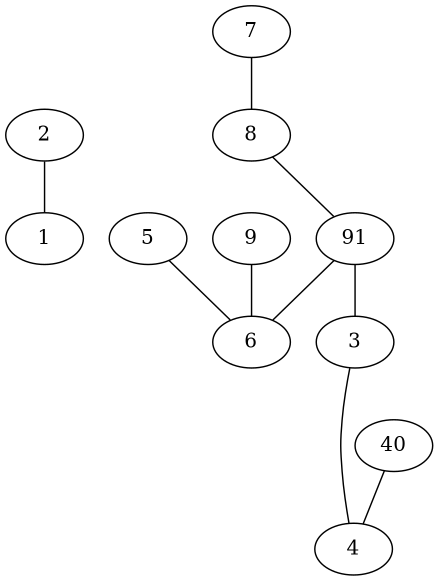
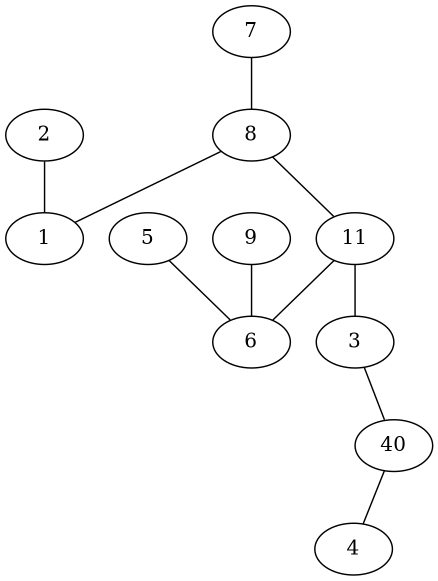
  graph {
    node [radius=0]
    edge [order=-1]
    1 [position="[176, 140, 453]"]
    2 [position="[178, 134, 451]"]
    3 [position="[268, 146, 421]"]
    4 [position="[264, 155, 426]"]
    5 [position="[139, 216, 451]"]
    6 [position="[148, 209, 443]"]
    7 [position="[205, 165, 468]"]
    8 [position="[194, 164, 459]"]
-   11 [position="[197, 174, 444]" label=91]
+   11 [position="[197, 174, 444]"]
    9 [position="[148, 230, 438]"]
    n11 [label=40 position="[412, 262, 462]"]
    2 -- 1 [edge_points="[[177, 135, 452], [177, 136, 452], [176, 137, 452], [176, 138, 453], [176, 139, 453], ]"]
-   3 -- 4 [edge_points="[[267, 147, 422], [266, 148, 422], [266, 149, 423], [265, 150, 424], [265, 151, 425], [265, 152, 425], [264, 153, 426], [264, 154, 426], ]"]
+   3 -- n11 [edge_points="[[267, 147, 422], [266, 148, 422], [266, 149, 423], [265, 150, 424], [265, 151, 425], [265, 152, 425], [264, 153, 426], [264, 154, 426], ]"]
    5 -- 6 [edge_points="[[139, 215, 451], [139, 214, 451], [139, 213, 451], [140, 212, 450], [141, 211, 449], [142, 211, 448], [143, 210, 447], [144, 210, 446], [145, 210, 446], [146, 209, 446], [147, 209, 445], [147, 209, 444], ]"]
    7 -- 8 [edge_points="[[204, 165, 467], [203, 165, 466], [202, 165, 465], [201, 165, 464], [200, 165, 464], [199, 165, 463], [198, 165, 463], [197, 165, 462], [196, 164, 461], [195, 164, 460], ]"]
+   8 -- 1 [edge_points="[[193, 163, 459], [193, 162, 460], [192, 161, 460], [191, 160, 460], [190, 159, 461], [189, 158, 461], [189, 157, 461], [188, 156, 461], [188, 155, 460], [187, 154, 459], [186, 153, 459], [186, 152, 459], [185, 151, 459], [184, 150, 458], [184, 149, 458], [183, 148, 457], [182, 147, 457], [181, 146, 456], [180, 145, 455], [179, 144, 455], [178, 143, 454], [177, 142, 453], [177, 141, 453], ]"]
    8 -- 11 [edge_points="[[194, 165, 458], [194, 165, 457], [194, 166, 456], [195, 167, 455], [195, 167, 454], [195, 168, 453], [195, 169, 452], [195, 169, 451], [196, 170, 450], [196, 171, 449], [197, 171, 448], [196, 172, 447], [197, 173, 446], [197, 174, 445], ]"]
    11 -- 3 [edge_points="[[198, 175, 443], [199, 174, 443], [200, 174, 442], [201, 175, 441], [202, 174, 441], [203, 174, 441], [204, 174, 440], [205, 174, 440], [206, 174, 440], [207, 174, 439], [208, 174, 439], [209, 173, 439], [210, 173, 439], [211, 173, 440], [212, 173, 440], [213, 173, 440], [214, 173, 440], [215, 173, 440], [216, 172, 440], [217, 172, 440], [218, 172, 440], [219, 172, 440], [220, 171, 440], [221, 171, 440], [222, 171, 439], [223, 171, 439], [224, 171, 439], [225, 171, 439], [226, 170, 438], [227, 170, 438], [228, 170, 438], [229, 170, 438], [230, 169, 437], [231, 169, 436], [232, 169, 436], [233, 169, 436], [234, 169, 436], [235, 169, 436], [236, 169, 435], [237, 169, 435], [238, 169, 435], [239, 169, 435], [240, 168, 434], [241, 168, 434], [242, 168, 434], [243, 167, 433], [244, 166, 433], [245, 167, 433], [246, 167, 433], [247, 166, 432], [248, 166, 432], [249, 165, 432], [250, 164, 431], [251, 164, 431], [252, 163, 430], [253, 163, 430], [254, 162, 430], [255, 162, 429], [256, 161, 429], [257, 160, 429], [258, 159, 428], [259, 159, 428], [260, 158, 428], [261, 157, 427], [262, 157, 427], [263, 156, 427], ]"]
    11 -- 6 [edge_points="[[196, 175, 443], [195, 175, 443], [194, 176, 442], [193, 177, 441], [192, 178, 441], [191, 179, 441], [190, 180, 440], [189, 180, 440], [188, 181, 440], [187, 181, 440], [186, 182, 440], [185, 182, 440], [184, 183, 441], [183, 183, 441], [182, 184, 442], [181, 185, 442], [180, 185, 442], [179, 186, 442], [178, 187, 442], [177, 188, 442], [176, 189, 443], [175, 189, 443], [174, 190, 443], [173, 191, 443], [172, 191, 443], [171, 192, 443], [170, 193, 443], [169, 193, 443], [168, 194, 443], [167, 195, 443], [166, 196, 443], [165, 196, 443], [164, 197, 443], [163, 198, 443], [162, 198, 443], [161, 199, 443], [160, 200, 443], [159, 200, 443], [158, 200, 443], [157, 201, 443], [156, 202, 443], [155, 202, 443], [154, 203, 443], [153, 204, 443], [152, 205, 443], [151, 206, 443], [150, 207, 443], [149, 208, 443], ]"]
    9 -- 6 [edge_points="[[148, 229, 437], [147, 228, 436], [147, 227, 436], [147, 226, 436], [146, 225, 436], [145, 224, 437], [145, 223, 437], [144, 222, 437], [144, 221, 437], [145, 220, 438], [144, 219, 438], [144, 218, 438], [145, 217, 439], [145, 216, 439], [145, 215, 440], [146, 214, 441], [146, 213, 441], [147, 212, 442], [147, 211, 443], [148, 210, 443], ]"]
    n11 -- 4 [edge_points="[[411, 261, 462], [410, 260, 463], [409, 259, 462], [408, 258, 461], [408, 257, 462], [407, 256, 462], [406, 255, 461], [405, 254, 461], [404, 253, 460], [403, 252, 459], [402, 251, 458], [401, 250, 457], [400, 249, 456], [400, 248, 455], [400, 247, 455], [400, 246, 454], [400, 245, 454], [400, 244, 453], [400, 243, 453], [400, 242, 452], [400, 241, 452], [400, 240, 451], [400, 239, 450], [400, 238, 450], [399, 237, 450], [398, 236, 449], [399, 235, 449], [398, 234, 449], [398, 233, 449], [397, 232, 449], [397, 231, 449], [397, 230, 449], [397, 229, 449], [396, 228, 448], [395, 227, 448], [394, 226, 447], [394, 225, 447], [393, 224, 447], [392, 223, 447], [391, 223, 447], [390, 222, 447], [389, 221, 447], [388, 220, 447], [387, 219, 447], [386, 219, 447], [385, 219, 447], [384, 219, 446], [383, 218, 445], [382, 218, 445], [381, 217, 445], [380, 216, 445], [379, 216, 445], [378, 216, 444], [377, 215, 444], [376, 215, 444], [375, 215, 443], [374, 214, 443], [373, 214, 443], [372, 214, 442], [371, 213, 442], [370, 213, 442], [369, 212, 442], [368, 212, 441], [367, 211, 441], [366, 211, 441], [365, 210, 441], [364, 210, 440], [363, 209, 440], [362, 209, 440], [361, 209, 440], [360, 208, 439], [359, 208, 439], [358, 207, 439], [357, 207, 439], [356, 207, 438], [355, 206, 438], [354, 206, 438], [353, 205, 438], [352, 204, 438], [351, 204, 438], [350, 203, 437], [349, 202, 437], [348, 202, 436], [347, 201, 436], [346, 201, 436], [345, 200, 436], [344, 199, 436], [343, 199, 436], [342, 198, 436], [341, 198, 436], [340, 197, 436], [339, 196, 436], [338, 196, 435], [337, 195, 435], [336, 194, 434], [335, 193, 434], [334, 192, 434], [333, 191, 434], [332, 191, 434], [331, 190, 434], [330, 189, 434], [329, 188, 433], [328, 187, 433], [327, 186, 433], [326, 186, 433], [325, 185, 432], [324, 184, 432], [323, 183, 432], [322, 182, 432], [321, 181, 431], [320, 180, 431], [319, 179, 431], [318, 178, 431], [317, 177, 431], [316, 176, 431], [315, 175, 431], [314, 174, 430], [313, 173, 430], [312, 172, 430], [311, 171, 430], [310, 170, 430], [309, 169, 430], [308, 168, 430], [307, 167, 430], [306, 166, 430], [305, 166, 430], [304, 165, 430], [303, 164, 431], [302, 163, 431], [301, 163, 431], [300, 162, 432], [299, 162, 432], [298, 162, 432], [297, 161, 432], [296, 161, 432], [295, 161, 433], [294, 161, 433], [293, 160, 433], [292, 160, 434], [291, 160, 434], [290, 159, 434], [289, 159, 434], [288, 159, 435], [287, 158, 435], [286, 158, 435], [285, 158, 435], [284, 158, 435], [283, 158, 435], [282, 158, 435], [281, 158, 435], [280, 158, 435], [279, 158, 435], [278, 158, 435], [277, 158, 435], [276, 158, 434], [275, 158, 433], [274, 157, 432], [273, 157, 432], [272, 157, 431], [271, 157, 431], [270, 157, 430], [269, 156, 429], [268, 156, 428], [267, 155, 427], [266, 155, 427], [265, 155, 426], ]"]
  }
